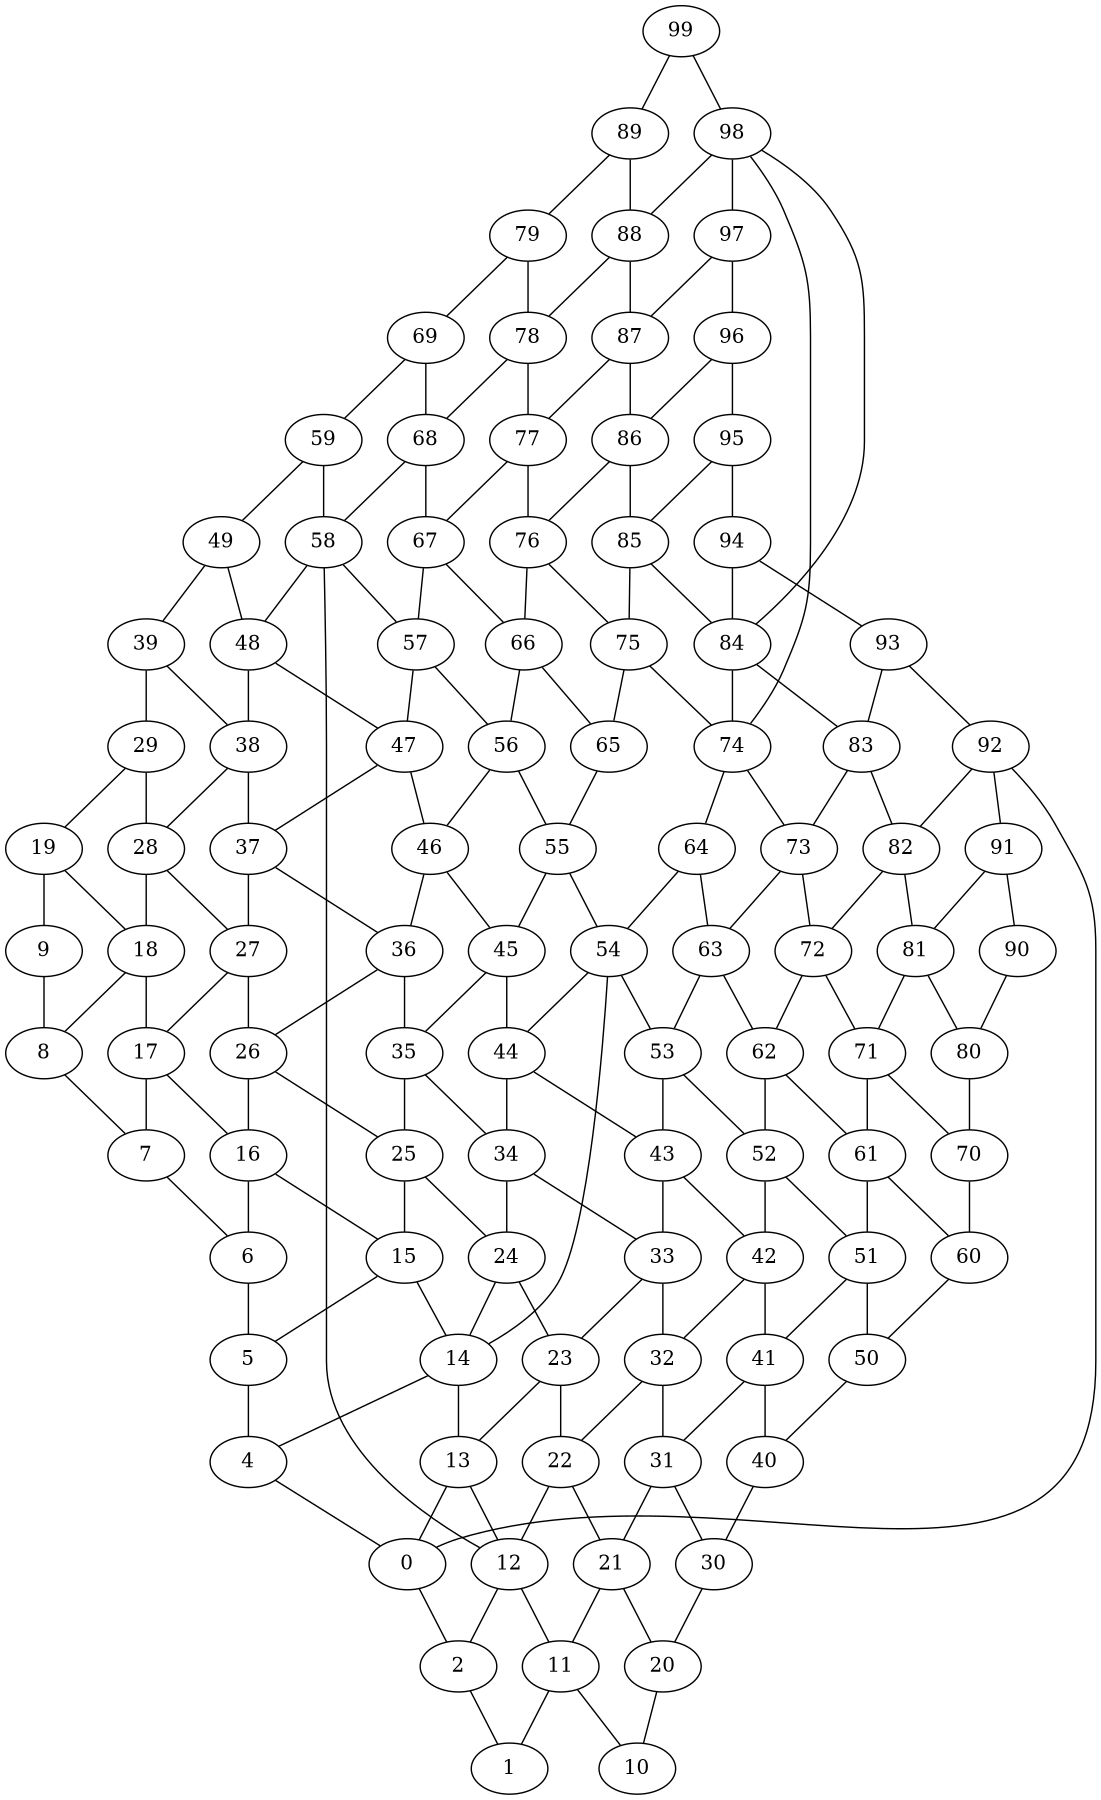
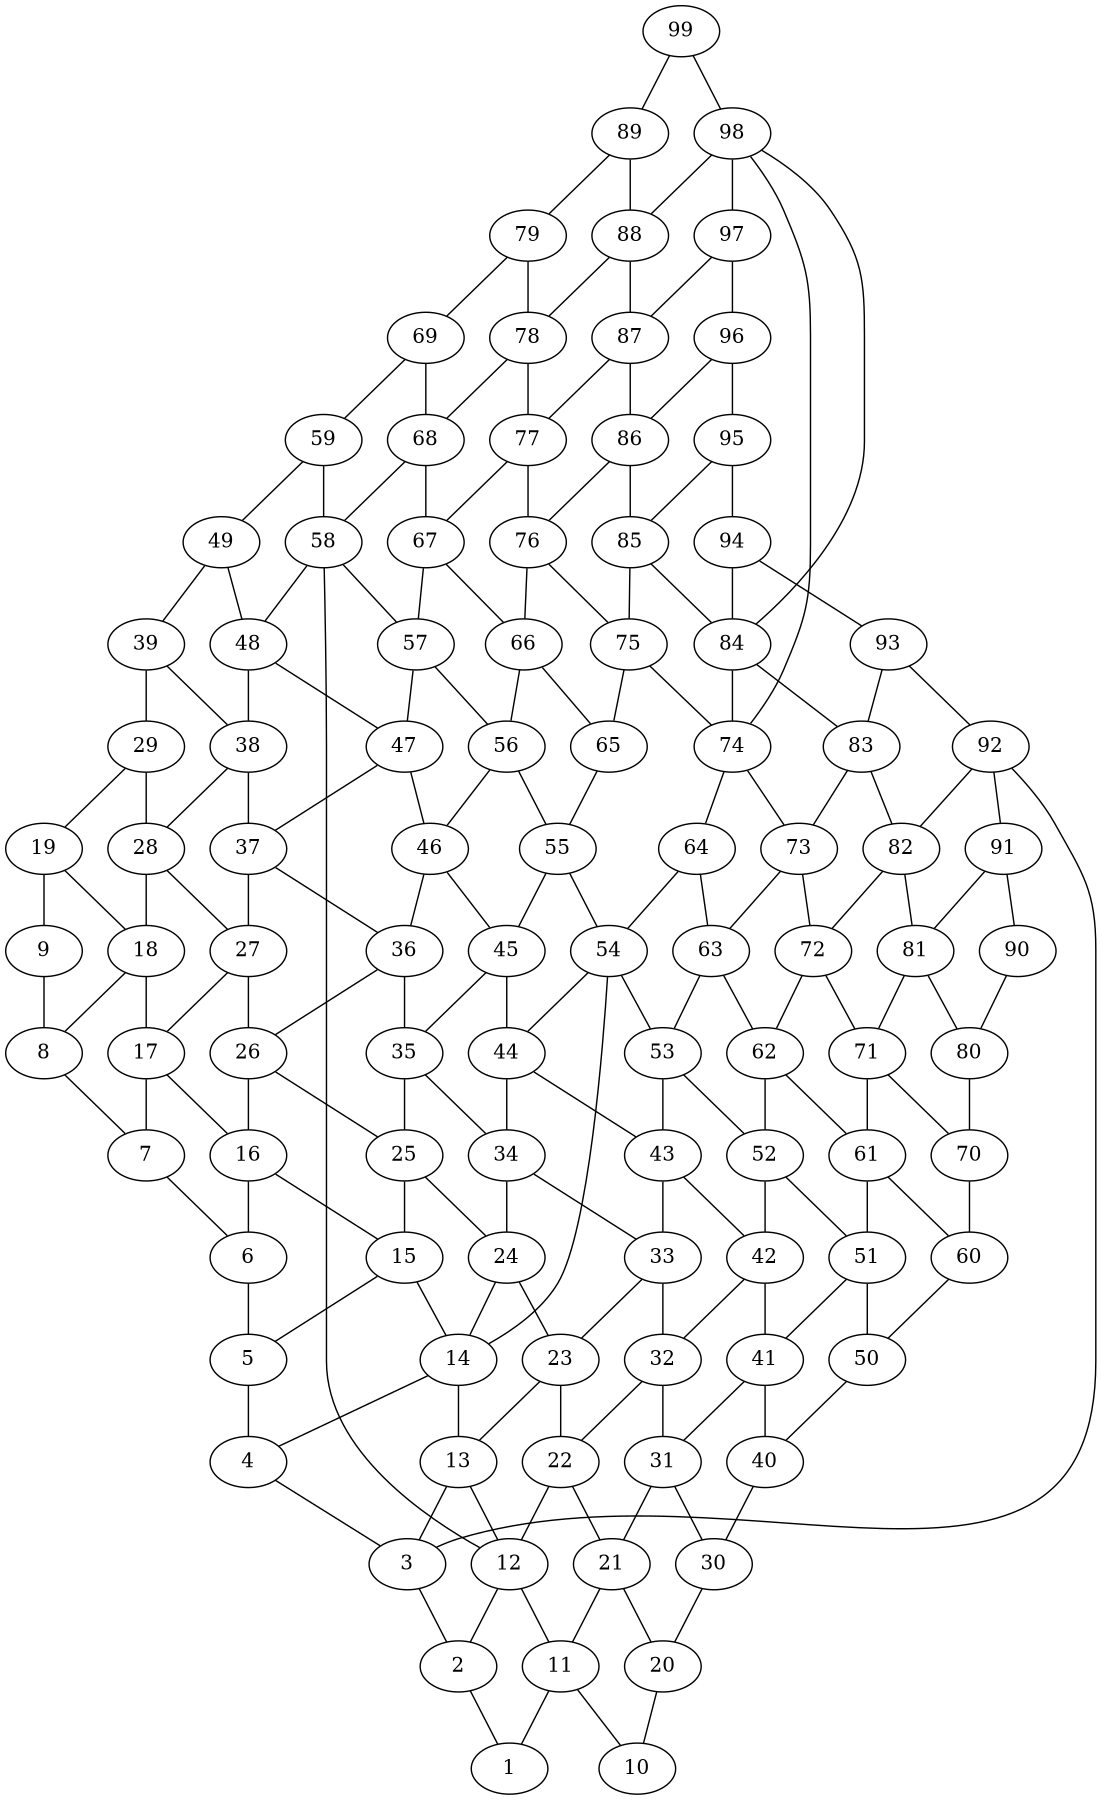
  graph {
    2
    1
-   3 [label=0]
+   3
    4
    5
    6
    7
    8
    9
    11
    10
    12
    13
    14
    15
    16
    17
    18
    19
    20
    21
    22
    23
    24
    25
    26
    27
    28
    29
    30
    31
    32
    33
    34
    35
    36
    37
    38
    39
    40
    41
    42
    43
    44
    45
    46
    47
    48
    49
    50
    51
    52
    53
    54
    55
    56
    57
    58
    59
    60
    61
    62
    63
    64
    65
    66
    67
    68
    69
    70
    71
    72
    73
    74
    75
    76
    77
    78
    79
    80
    81
    82
    83
    84
    85
    86
    87
    88
    89
    90
    91
    92
    93
    94
    95
    96
    97
    98
    99
    2 -- 1
    3 -- 2
    4 -- 3
    5 -- 4
    6 -- 5
    7 -- 6
    8 -- 7
    9 -- 8
    11 -- 1
    11 -- 10
    12 -- 2
    12 -- 11
    13 -- 3
    13 -- 12
    14 -- 4
    14 -- 13
    15 -- 5
    15 -- 14
    16 -- 6
    16 -- 15
    17 -- 7
    17 -- 16
    18 -- 8
    18 -- 17
    19 -- 9
    19 -- 18
    20 -- 10
    21 -- 11
    21 -- 20
    22 -- 12
    22 -- 21
    23 -- 13
    23 -- 22
    24 -- 14
    24 -- 23
    25 -- 15
    25 -- 24
    26 -- 16
    26 -- 25
    27 -- 17
    27 -- 26
    28 -- 18
    28 -- 27
    29 -- 19
    29 -- 28
    30 -- 20
    31 -- 21
    31 -- 30
    32 -- 22
    32 -- 31
    33 -- 23
    33 -- 32
    34 -- 24
    34 -- 33
    35 -- 25
    35 -- 34
    36 -- 26
    36 -- 35
    37 -- 27
    37 -- 36
    38 -- 28
    38 -- 37
    39 -- 29
    39 -- 38
    40 -- 30
    41 -- 31
    41 -- 40
    42 -- 32
    42 -- 41
    43 -- 33
    43 -- 42
    44 -- 34
    44 -- 43
    45 -- 35
    45 -- 44
    46 -- 36
    46 -- 45
    47 -- 37
    47 -- 46
    48 -- 38
    48 -- 47
    49 -- 39
    49 -- 48
    50 -- 40
    51 -- 41
    51 -- 50
    52 -- 42
    52 -- 51
    53 -- 43
    53 -- 52
    54 -- 14
    54 -- 44
    54 -- 53
    55 -- 45
    55 -- 54
    56 -- 46
    56 -- 55
    57 -- 47
    57 -- 56
    58 -- 12
    58 -- 48
    58 -- 57
    59 -- 49
    59 -- 58
    60 -- 50
    61 -- 51
    61 -- 60
    62 -- 52
    62 -- 61
    63 -- 53
    63 -- 62
    64 -- 54
    64 -- 63
    65 -- 55
    66 -- 56
    66 -- 65
    67 -- 57
    67 -- 66
    68 -- 58
    68 -- 67
    69 -- 59
    69 -- 68
    70 -- 60
    71 -- 61
    71 -- 70
    72 -- 62
    72 -- 71
    73 -- 63
    73 -- 72
    74 -- 64
    74 -- 73
    75 -- 65
    75 -- 74
    76 -- 66
    76 -- 75
    77 -- 67
    77 -- 76
    78 -- 68
    78 -- 77
    79 -- 69
    79 -- 78
    80 -- 70
    81 -- 71
    81 -- 80
    82 -- 72
    82 -- 81
    83 -- 73
    83 -- 82
    84 -- 74
    84 -- 83
    85 -- 75
    85 -- 84
    86 -- 76
    86 -- 85
    87 -- 77
    87 -- 86
    88 -- 78
    88 -- 87
    89 -- 79
    89 -- 88
    90 -- 80
    91 -- 81
    91 -- 90
    92 -- 3
    92 -- 82
    92 -- 91
    93 -- 83
    93 -- 92
    94 -- 84
    94 -- 93
    95 -- 85
    95 -- 94
    96 -- 86
    96 -- 95
    97 -- 87
    97 -- 96
    98 -- 74
    98 -- 84
    98 -- 88
    98 -- 97
    99 -- 89
    99 -- 98
  }
